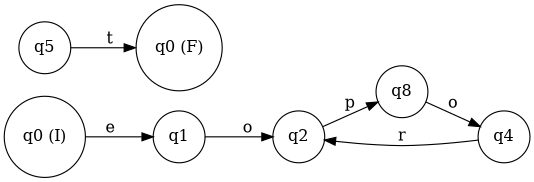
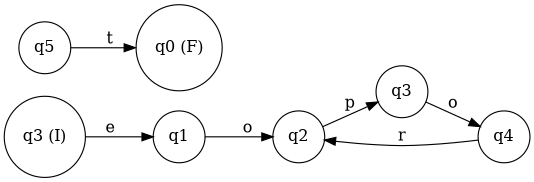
  digraph {
    rankdir=LR
    node [shape=circle]
-   n1 [label="q0 (I)"]
+   n1 [label="q3 (I)"]
    n2 [label=q1]
    n3 [label=q2]
-   n4 [label=q8]
+   n4 [label=q3]
    n5 [label=q4]
    n6 [label=q5]
    n7 [label="q0 (F)"]
    n1 -> n2 [label=e]
    n2 -> n3 [label=o]
    n3 -> n4 [label=p]
    n4 -> n5 [label=o]
    n5 -> n3 [label=r]
    n6 -> n7 [label=t]
  }
